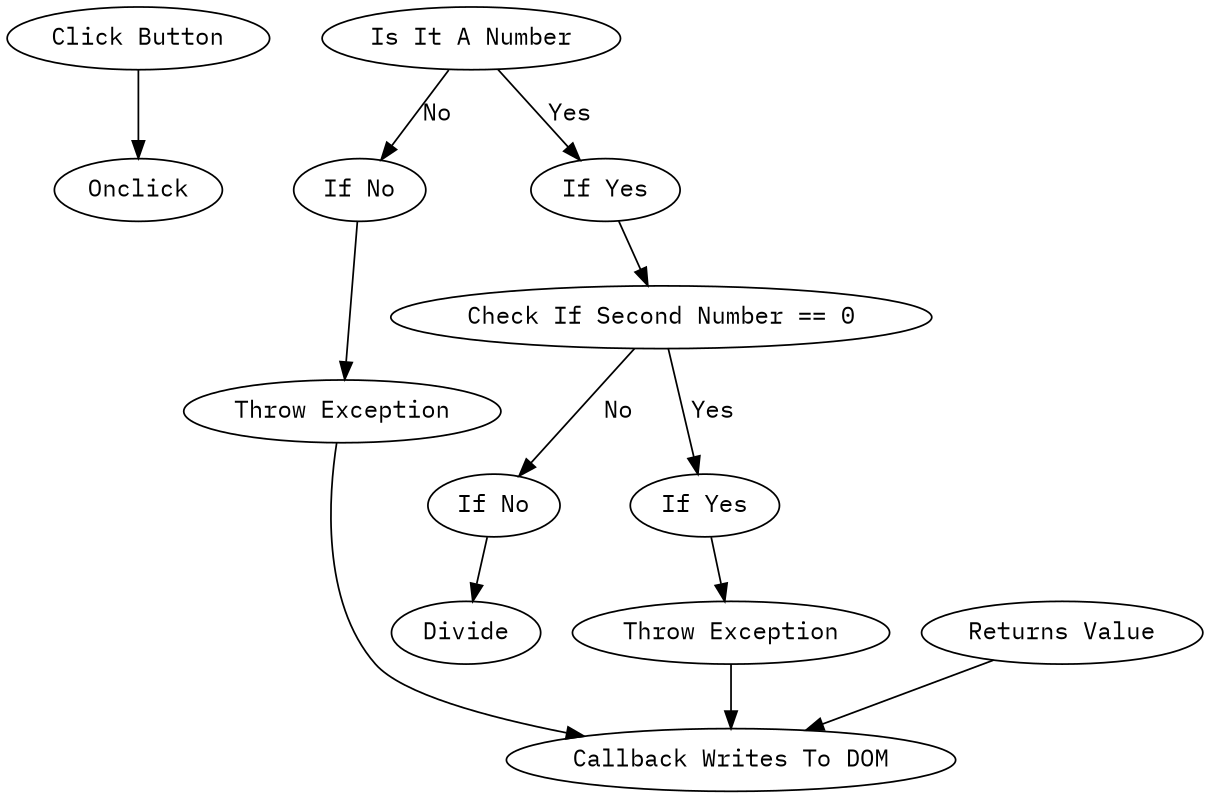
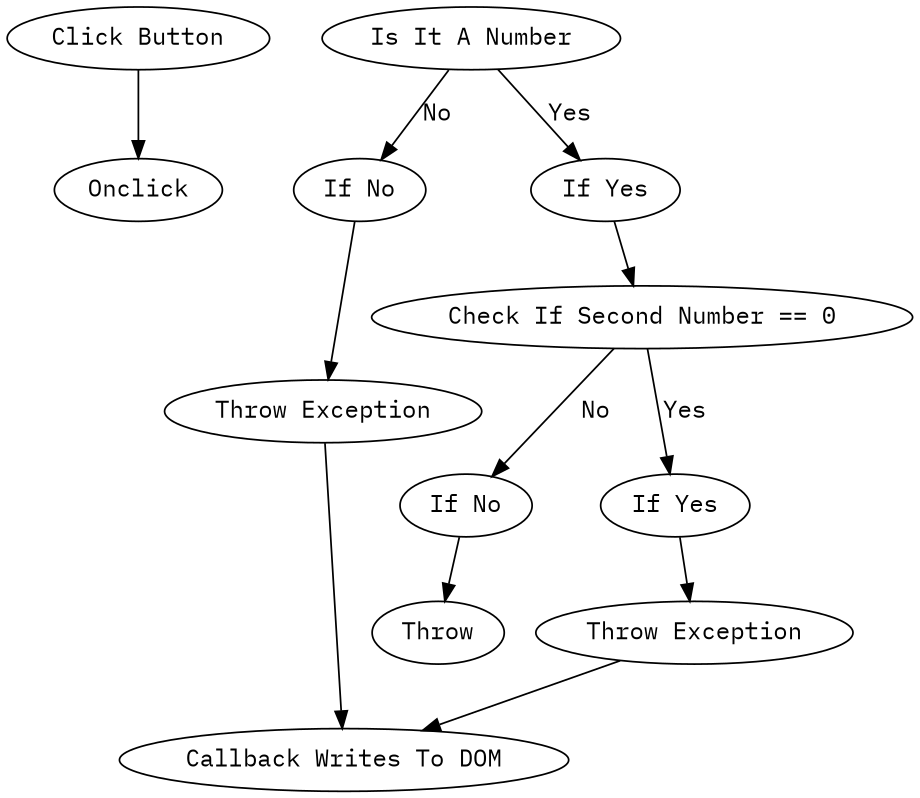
  digraph {
    fontname="IBM Plex Mono"
    node [fontname="IBM Plex Mono"]
    edge [fontname="IBM Plex Mono"]
    n1 [label="Click Button"]
    n2 [label=Onclick]
    n3 [label="Is It A Number"]
    n4 [label="If No"]
    n5 [label="If Yes"]
    n6 [label="Throw Exception"]
    n7 [label="Check If Second Number == 0"]
    n8 [label="Callback Writes To DOM"]
    n9 [label="If No"]
    n10 [label="If Yes"]
-   n11 [label=Divide]
+   n11 [label=Throw]
    n12 [label="Throw Exception"]
-   n13 [label="Returns Value"]
    n1 -> n2
    n3 -> n4 [label=No]
    n3 -> n5 [label=Yes]
    n4 -> n6
    n5 -> n7
    n6 -> n8
    n7 -> n9 [label=No]
    n7 -> n10 [label=Yes]
    n9 -> n11
    n10 -> n12
    n12 -> n8
-   n13 -> n8
  }
